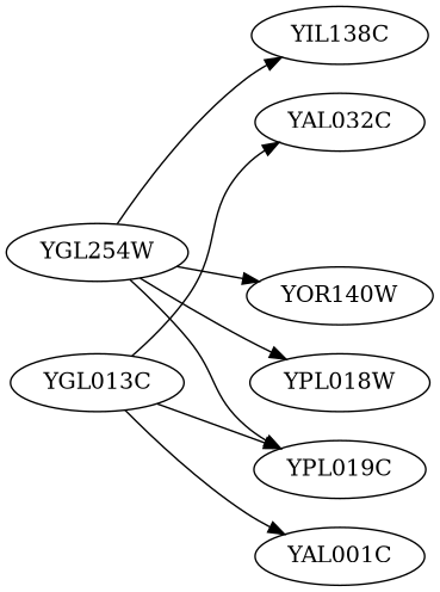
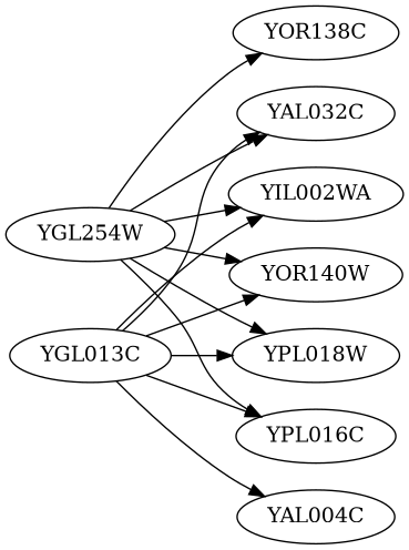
  digraph {
    rankdir=LR
    edge [value="+"]
    YGL013C
    YOR140W
    YPL018W
-   YPL019C
+   YPL019C [label=YPL016C]
    n5 [label=YAL032C]
-   YAL001C
+   YIL002WA
+   YAL001C [label=YAL004C]
    YGL254W
-   YOR138C [label=YIL138C]
+   YOR138C
+   YGL013C -> YOR140W [value="-"]
+   YGL013C -> YPL018W
    YGL013C -> YPL019C [value="-"]
    YGL013C -> n5 [value="-"]
+   YGL013C -> YIL002WA [value="-"]
    YGL013C -> YAL001C [value="-"]
    YGL254W -> YOR140W
    YGL254W -> YPL018W
    YGL254W -> YPL019C
+   YGL254W -> n5
+   YGL254W -> YIL002WA
    YGL254W -> YOR138C
  }
